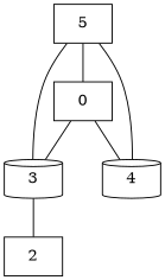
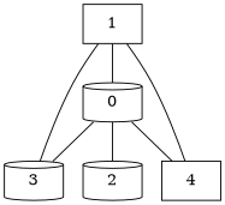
  graph {
    node [shape=cylinder]
-   0 [shape=box]
-   2 [shape=box]
+   0
+   2
    3
-   4
-   1 [shape=box label=5]
-   3 -- 2
+   4 [shape=box]
+   1 [shape=box]
+   0 -- 2
    0 -- 3
    0 -- 4
    1 -- 0
    1 -- 3
    1 -- 4
  }
